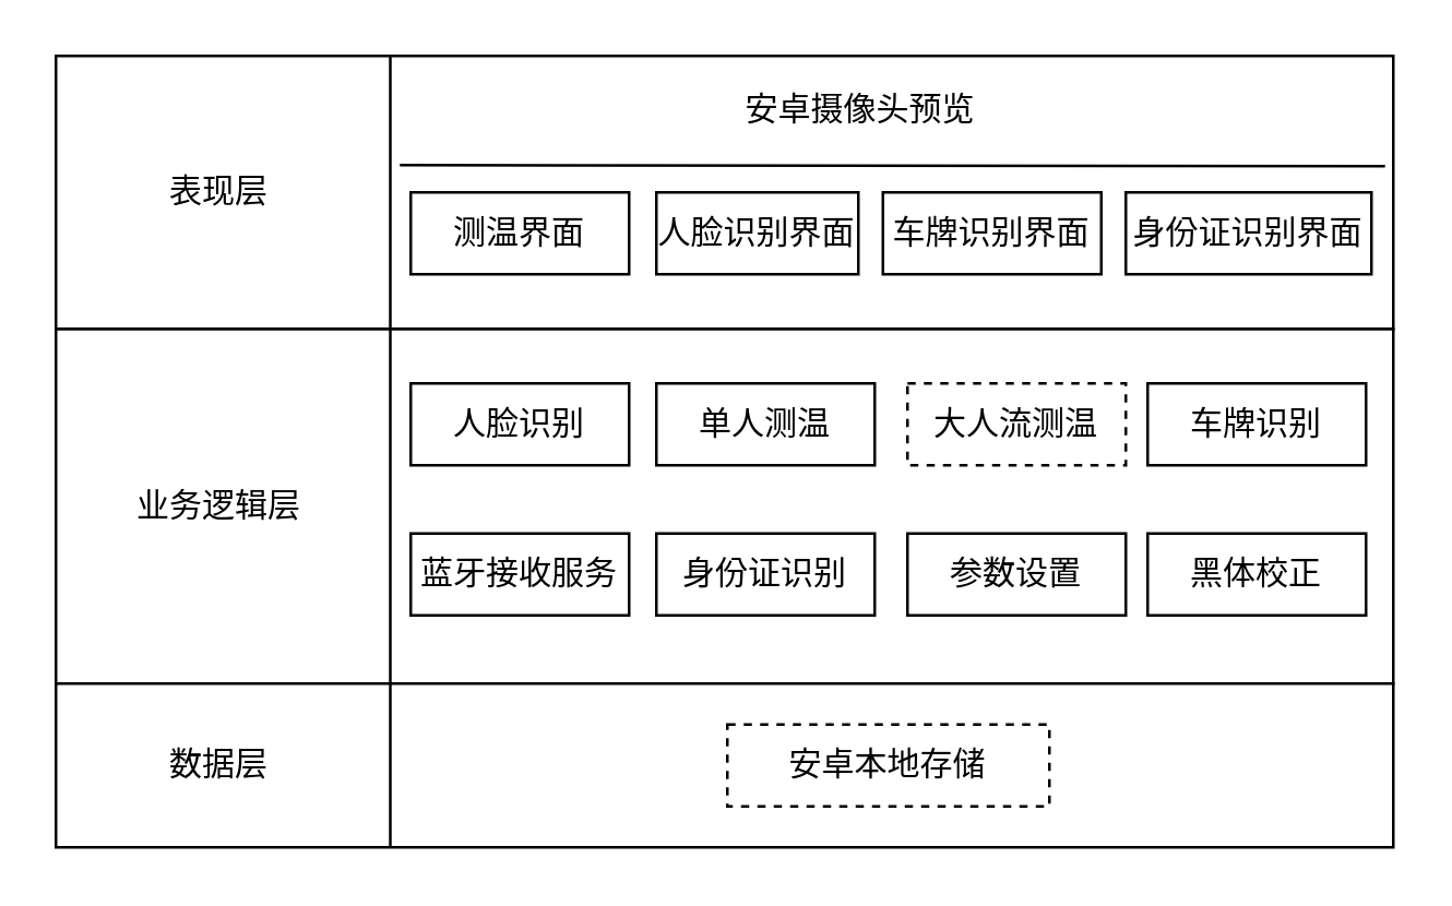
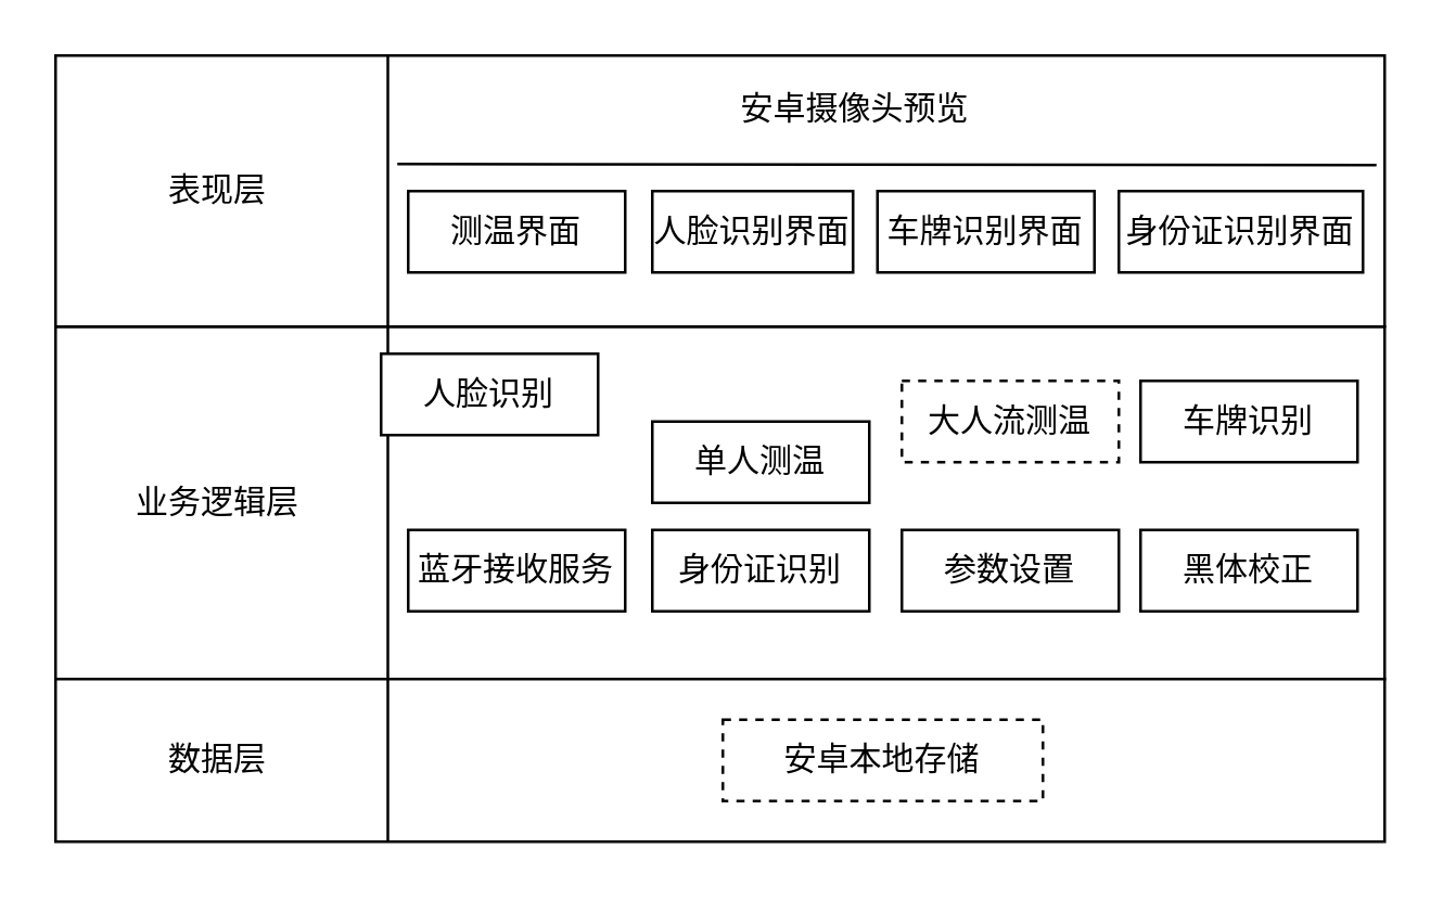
  <mxCell id="0" />
  <mxCell id="1" parent="0" />
  <mxCell id="2" value="" style="rounded=0;whiteSpace=wrap;html=1;" parent="1" vertex="1"><mxGeometry x="20" y="120" width="490" height="130" as="geometry" /></mxCell>
  <mxCell id="3" value="" style="endArrow=none;html=1;entryX=0.25;entryY=0;entryDx=0;entryDy=0;exitX=0.25;exitY=1;exitDx=0;exitDy=0;" parent="1" source="2" target="2" edge="1"><mxGeometry width="50" height="50" relative="1" as="geometry"><mxPoint x="230" y="120" as="sourcePoint" /><mxPoint x="280" y="70" as="targetPoint" /></mxGeometry></mxCell>
  <mxCell id="4" value="业务逻辑层" style="text;html=1;strokeColor=none;fillColor=none;align=center;verticalAlign=middle;whiteSpace=wrap;rounded=0;" parent="1" vertex="1"><mxGeometry x="45" y="175" width="70" height="20" as="geometry" /></mxCell>
  <mxCell id="5" value="" style="rounded=0;whiteSpace=wrap;html=1;" parent="1" vertex="1"><mxGeometry x="20" y="20" width="490" height="100" as="geometry" /></mxCell>
  <mxCell id="6" value="" style="endArrow=none;html=1;entryX=0.25;entryY=0;entryDx=0;entryDy=0;exitX=0.25;exitY=1;exitDx=0;exitDy=0;" parent="1" source="5" target="5" edge="1"><mxGeometry width="50" height="50" relative="1" as="geometry"><mxPoint x="110" y="110" as="sourcePoint" /><mxPoint x="160" y="60" as="targetPoint" /></mxGeometry></mxCell>
  <mxCell id="7" value="表现层" style="text;html=1;strokeColor=none;fillColor=none;align=center;verticalAlign=middle;whiteSpace=wrap;rounded=0;" parent="1" vertex="1"><mxGeometry x="60" y="60" width="40" height="20" as="geometry" /></mxCell>
  <mxCell id="8" value="测温界面" style="rounded=0;whiteSpace=wrap;html=1;" parent="1" vertex="1"><mxGeometry x="150" y="70" width="80" height="30" as="geometry" /></mxCell>
  <mxCell id="9" value="人脸识别界面" style="rounded=0;whiteSpace=wrap;html=1;" parent="1" vertex="1"><mxGeometry x="240" y="70" width="74" height="30" as="geometry" /></mxCell>
  <mxCell id="10" value="车牌识别界面" style="rounded=0;whiteSpace=wrap;html=1;" parent="1" vertex="1"><mxGeometry x="323" y="70" width="80" height="30" as="geometry" /></mxCell>
  <mxCell id="11" value="身份证识别界面" style="rounded=0;whiteSpace=wrap;html=1;" parent="1" vertex="1"><mxGeometry x="412" y="70" width="90" height="30" as="geometry" /></mxCell>
- <mxCell id="12" value="人脸识别" style="rounded=0;whiteSpace=wrap;html=1;" parent="1" vertex="1"><mxGeometry x="150" y="140" width="80" height="30" as="geometry" /></mxCell>
- <mxCell id="13" value="单人测温" style="rounded=0;whiteSpace=wrap;html=1;" parent="1" vertex="1"><mxGeometry x="240" y="140" width="80" height="30" as="geometry" /></mxCell>
+ <mxCell id="12" value="人脸识别" style="rounded=0;whiteSpace=wrap;html=1;" parent="1" vertex="1"><mxGeometry x="140" y="130" width="80" height="30" as="geometry" /></mxCell>
+ <mxCell id="13" value="单人测温" style="rounded=0;whiteSpace=wrap;html=1;" parent="1" vertex="1"><mxGeometry x="240" y="155" width="80" height="30" as="geometry" /></mxCell>
  <mxCell id="14" style="edgeStyle=orthogonalEdgeStyle;rounded=0;orthogonalLoop=1;jettySize=auto;html=1;exitX=0.5;exitY=1;exitDx=0;exitDy=0;" parent="1" source="12" target="12" edge="1"><mxGeometry relative="1" as="geometry" /></mxCell>
  <mxCell id="15" value="车牌识别" style="rounded=0;whiteSpace=wrap;html=1;" parent="1" vertex="1"><mxGeometry x="420" y="140" width="80" height="30" as="geometry" /></mxCell>
  <mxCell id="16" value="身份证识别" style="rounded=0;whiteSpace=wrap;html=1;" parent="1" vertex="1"><mxGeometry x="240" y="195" width="80" height="30" as="geometry" /></mxCell>
  <mxCell id="17" value="蓝牙接收服务" style="rounded=0;whiteSpace=wrap;html=1;" parent="1" vertex="1"><mxGeometry x="150" y="195" width="80" height="30" as="geometry" /></mxCell>
  <mxCell id="18" value="黑体校正" style="rounded=0;whiteSpace=wrap;html=1;" parent="1" vertex="1"><mxGeometry x="420" y="195" width="80" height="30" as="geometry" /></mxCell>
  <mxCell id="19" value="" style="rounded=0;whiteSpace=wrap;html=1;" parent="1" vertex="1"><mxGeometry x="20" y="250" width="490" height="60" as="geometry" /></mxCell>
  <mxCell id="20" value="数据层" style="text;html=1;strokeColor=none;fillColor=none;align=center;verticalAlign=middle;whiteSpace=wrap;rounded=0;" parent="1" vertex="1"><mxGeometry x="60" y="270" width="40" height="20" as="geometry" /></mxCell>
  <mxCell id="21" value="安卓本地存储" style="rounded=0;whiteSpace=wrap;html=1;dashed=1;" parent="1" vertex="1"><mxGeometry x="266" y="265" width="118" height="30" as="geometry" /></mxCell>
  <mxCell id="22" value="" style="endArrow=none;html=1;exitX=0.25;exitY=1;exitDx=0;exitDy=0;entryX=0.25;entryY=0;entryDx=0;entryDy=0;" parent="1" source="19" target="19" edge="1"><mxGeometry width="50" height="50" relative="1" as="geometry"><mxPoint x="150" y="305" as="sourcePoint" /><mxPoint x="200" y="255" as="targetPoint" /></mxGeometry></mxCell>
  <mxCell id="23" value="" style="endArrow=none;html=1;entryX=1.002;entryY=0.404;entryDx=0;entryDy=0;entryPerimeter=0;" edge="1" parent="1"><mxGeometry width="50" height="50" relative="1" as="geometry"><mxPoint x="146" y="60" as="sourcePoint" /><mxPoint x="506.98" y="60.4" as="targetPoint" /></mxGeometry></mxCell>
  <mxCell id="24" value="安卓摄像头预览" style="text;html=1;strokeColor=none;fillColor=none;align=center;verticalAlign=middle;whiteSpace=wrap;rounded=0;" vertex="1" parent="1"><mxGeometry x="250" y="30" width="130" height="20" as="geometry" /></mxCell>
  <mxCell id="25" value="参数设置" style="rounded=0;whiteSpace=wrap;html=1;" vertex="1" parent="1"><mxGeometry x="332" y="195" width="80" height="30" as="geometry" /></mxCell>
  <mxCell id="26" value="大人流测温" style="rounded=0;whiteSpace=wrap;html=1;dashed=1;" vertex="1" parent="1"><mxGeometry x="332" y="140" width="80" height="30" as="geometry" /></mxCell>
